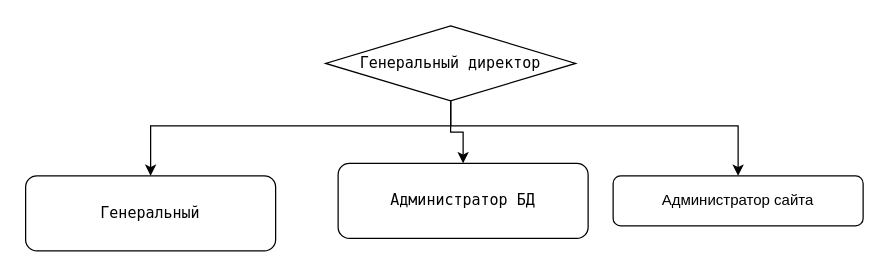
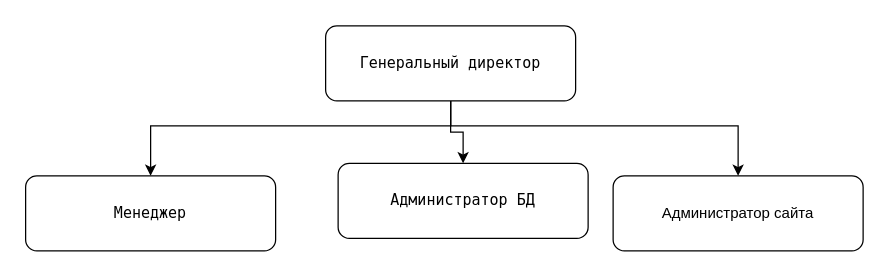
  <mxCell id="0" />
  <mxCell id="1" parent="0" />
- <mxCell id="2" value="&lt;pre&gt;&lt;code data-sourcepos=&quot;3:1-51:42&quot; class=&quot;code-container no-decoration-radius&quot; data-test-id=&quot;code-content&quot; role=&quot;text&quot;&gt;Генеральный&lt;/code&gt;&lt;/pre&gt;" style="rounded=1;whiteSpace=wrap;html=1;" parent="1" vertex="1"><mxGeometry x="20" y="140" width="200" height="60" as="geometry" /></mxCell>
+ <mxCell id="2" value="&lt;pre&gt;&lt;code data-sourcepos=&quot;3:1-51:42&quot; class=&quot;code-container no-decoration-radius&quot; data-test-id=&quot;code-content&quot; role=&quot;text&quot;&gt;Менеджер&lt;/code&gt;&lt;/pre&gt;" style="rounded=1;whiteSpace=wrap;html=1;" parent="1" vertex="1"><mxGeometry x="20" y="140" width="200" height="60" as="geometry" /></mxCell>
  <mxCell id="3" value="&lt;pre&gt;&lt;code data-sourcepos=&quot;3:1-51:42&quot; class=&quot;code-container no-decoration-radius&quot; data-test-id=&quot;code-content&quot; role=&quot;text&quot;&gt;Администратор БД&lt;/code&gt;&lt;/pre&gt;" style="rounded=1;whiteSpace=wrap;html=1;" parent="1" vertex="1"><mxGeometry x="270" y="130" width="200" height="60" as="geometry" /></mxCell>
  <mxCell id="4" style="edgeStyle=orthogonalEdgeStyle;rounded=0;orthogonalLoop=1;jettySize=auto;html=1;" parent="1" source="5" target="3" edge="1"><mxGeometry relative="1" as="geometry" /></mxCell>
- <mxCell id="5" value="&lt;pre&gt;&lt;code data-sourcepos=&quot;3:1-51:42&quot; class=&quot;code-container no-decoration-radius&quot; data-test-id=&quot;code-content&quot; role=&quot;text&quot;&gt;Генеральный директор&lt;/code&gt;&lt;/pre&gt;" style="rhombus;whiteSpace=wrap;html=1;" parent="1" vertex="1"><mxGeometry x="260" y="20" width="200" height="60" as="geometry" /></mxCell>
- <mxCell id="6" value="Администратор сайта" style="rounded=1;whiteSpace=wrap;html=1;" parent="1" vertex="1"><mxGeometry x="490" y="140" width="200" height="40" as="geometry" /></mxCell>
+ <mxCell id="5" value="&lt;pre&gt;&lt;code data-sourcepos=&quot;3:1-51:42&quot; class=&quot;code-container no-decoration-radius&quot; data-test-id=&quot;code-content&quot; role=&quot;text&quot;&gt;Генеральный директор&lt;/code&gt;&lt;/pre&gt;" style="rounded=1;whiteSpace=wrap;html=1;" parent="1" vertex="1"><mxGeometry x="260" y="20" width="200" height="60" as="geometry" /></mxCell>
+ <mxCell id="6" value="Администратор сайта" style="rounded=1;whiteSpace=wrap;html=1;" parent="1" vertex="1"><mxGeometry x="490" y="140" width="200" height="60" as="geometry" /></mxCell>
  <mxCell id="7" style="edgeStyle=orthogonalEdgeStyle;rounded=0;orthogonalLoop=1;jettySize=auto;html=1;exitX=0.5;exitY=1;exitDx=0;exitDy=0;entryX=0.5;entryY=0;entryDx=0;entryDy=0;" edge="1" parent="1" source="5" target="6"><mxGeometry relative="1" as="geometry"><mxPoint x="370" y="90" as="sourcePoint" /><mxPoint x="370" y="170" as="targetPoint" /><Array as="points"><mxPoint x="360" y="100" /><mxPoint x="590" y="100" /></Array></mxGeometry></mxCell>
  <mxCell id="8" style="edgeStyle=orthogonalEdgeStyle;rounded=0;orthogonalLoop=1;jettySize=auto;html=1;exitX=0.5;exitY=1;exitDx=0;exitDy=0;entryX=0.5;entryY=0;entryDx=0;entryDy=0;" edge="1" parent="1" source="5" target="2"><mxGeometry relative="1" as="geometry"><mxPoint x="380" y="100" as="sourcePoint" /><mxPoint x="380" y="180" as="targetPoint" /><Array as="points"><mxPoint x="360" y="100" /><mxPoint x="120" y="100" /></Array></mxGeometry></mxCell>
